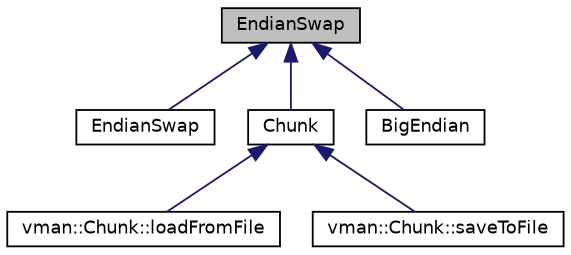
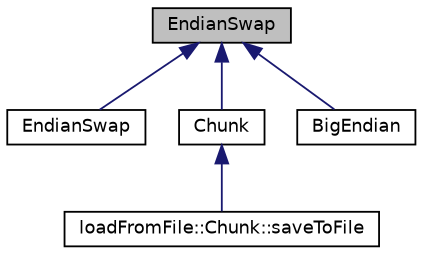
  digraph {
    rankdir=TB
    node [color=black fontname=Helvetica fontsize=10 shape=record]
    edge [color=midnightblue dir=back fontname=Helvetica fontsize=10 labelfontname=Helvetica labelfontsize=10 style=solid]
    n1 [fillcolor=grey75 fontcolor=black height=0.2 label=EndianSwap style=filled width=0.4]
    n2 [height=0.2 label=EndianSwap width=0.4]
    n3 [height=0.2 label=Chunk width=0.4]
    n4 [height=0.2 label=BigEndian width=0.4]
-   n5 [height=0.2 label="vman::Chunk::loadFromFile" width=0.4]
-   n6 [height=0.2 label="vman::Chunk::saveToFile" width=0.4]
+   n6 [height=0.2 label="loadFromFile::Chunk::saveToFile" width=0.4]
    n1 -> n2
    n1 -> n3
    n1 -> n4
-   n3 -> n5
    n3 -> n6
  }
